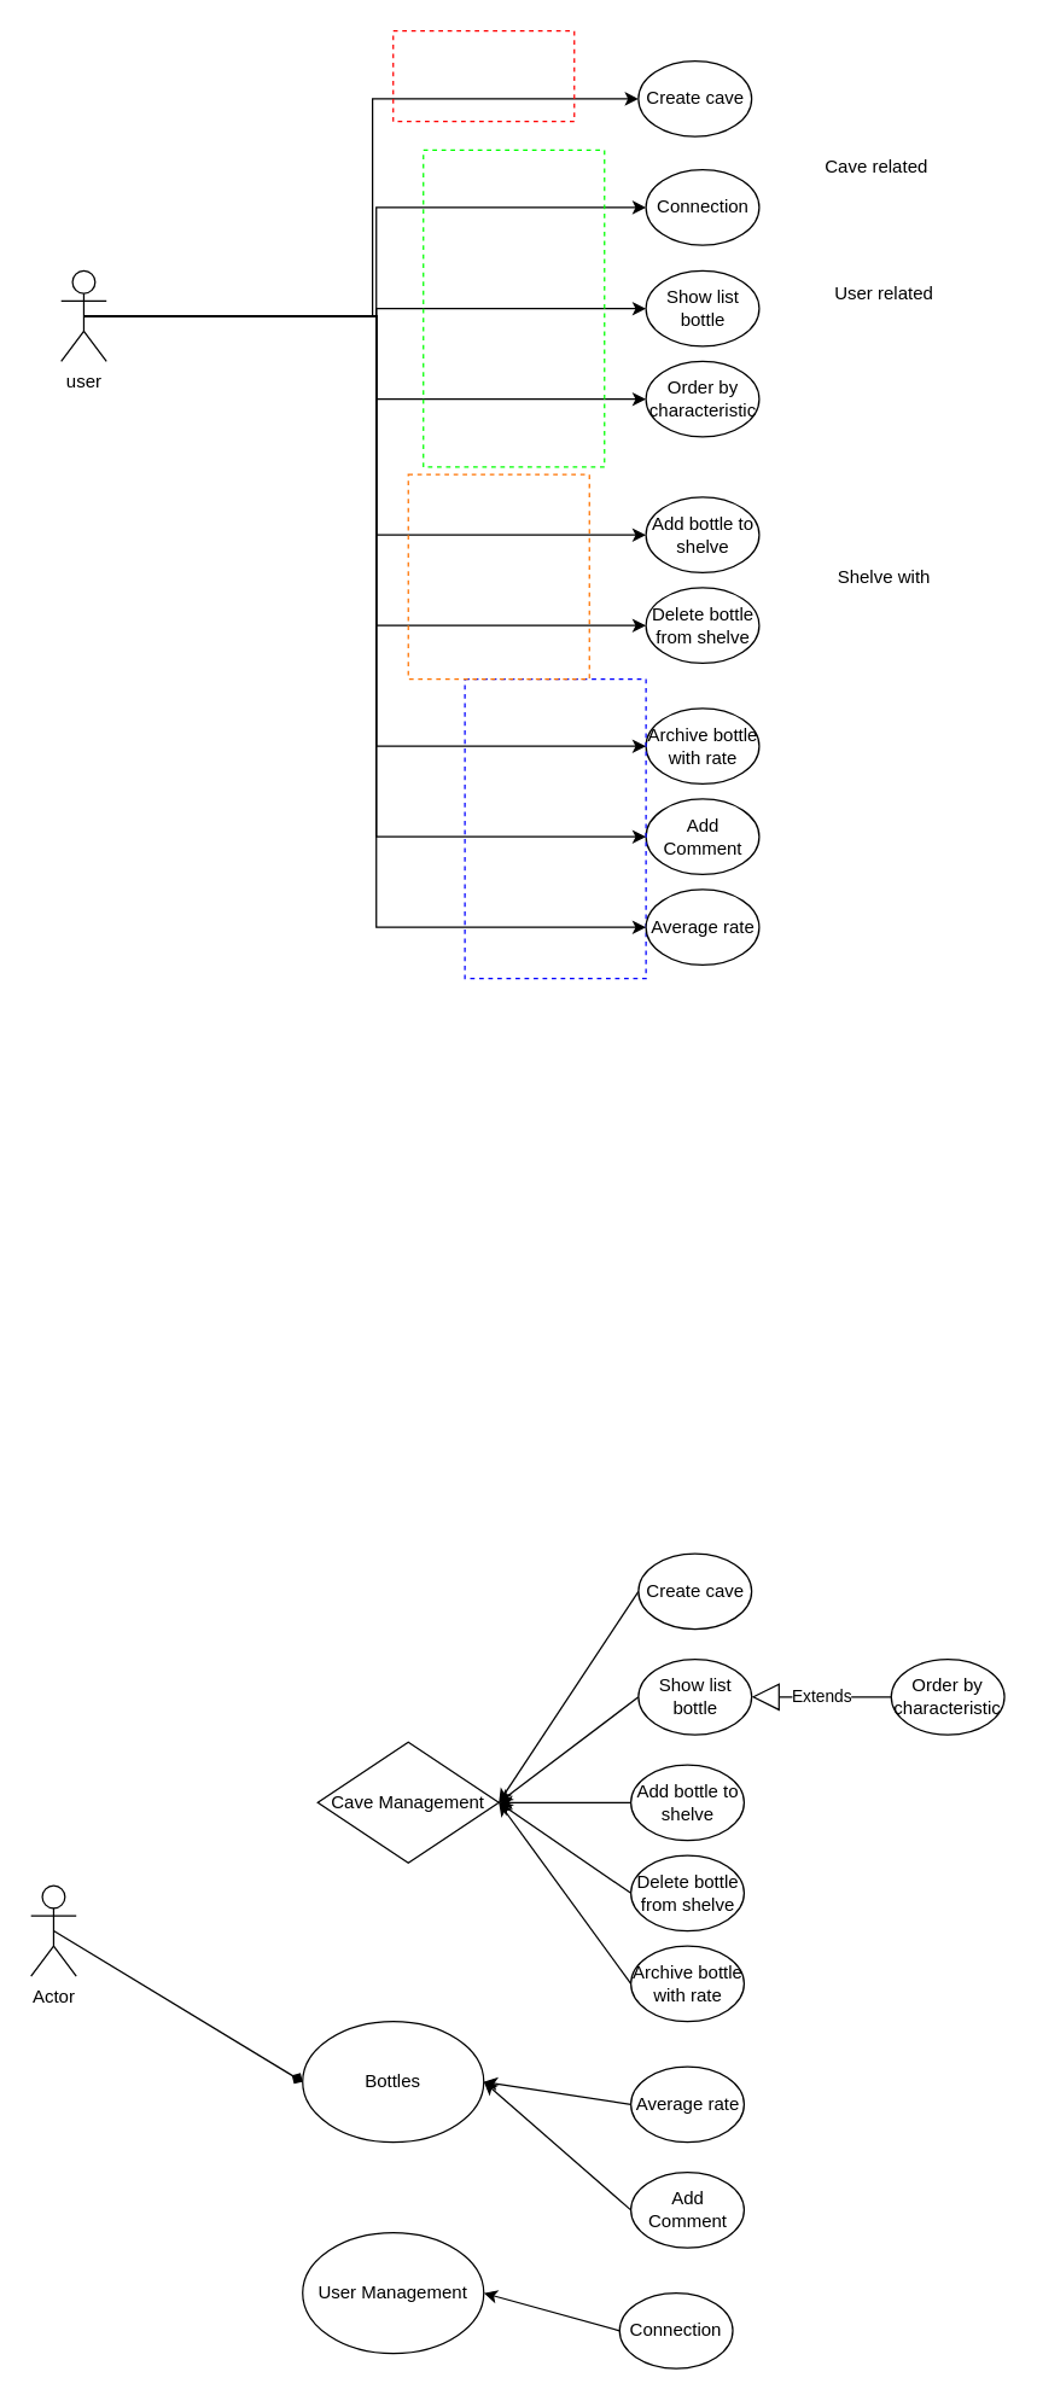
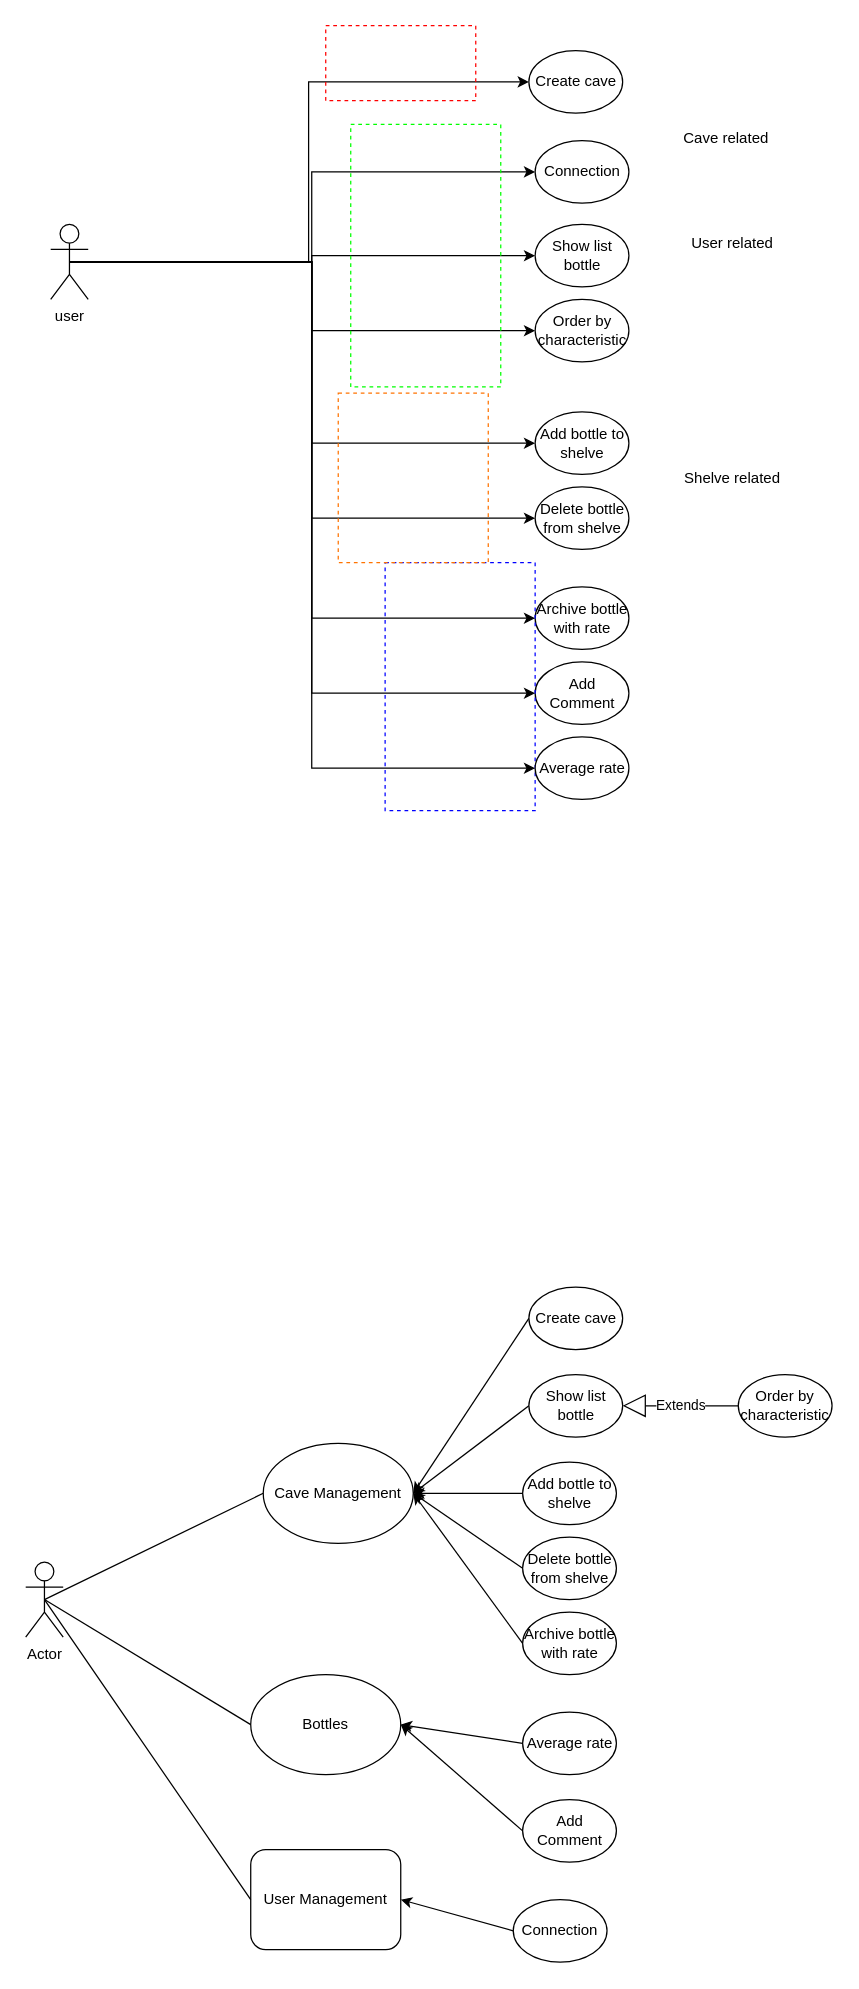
  <mxCell id="0" />
  <mxCell id="1" parent="0" />
  <mxCell id="2" style="edgeStyle=orthogonalEdgeStyle;rounded=0;orthogonalLoop=1;jettySize=auto;html=1;exitX=0.5;exitY=0.5;exitDx=0;exitDy=0;exitPerimeter=0;entryX=0;entryY=0.5;entryDx=0;entryDy=0;" edge="1" parent="1" source="11" target="12"><mxGeometry relative="1" as="geometry" /></mxCell>
  <mxCell id="3" style="edgeStyle=orthogonalEdgeStyle;rounded=0;orthogonalLoop=1;jettySize=auto;html=1;exitX=0.5;exitY=0.5;exitDx=0;exitDy=0;exitPerimeter=0;entryX=0;entryY=0.5;entryDx=0;entryDy=0;" edge="1" parent="1" source="11" target="14"><mxGeometry relative="1" as="geometry" /></mxCell>
  <mxCell id="4" style="edgeStyle=orthogonalEdgeStyle;rounded=0;orthogonalLoop=1;jettySize=auto;html=1;exitX=0.5;exitY=0.5;exitDx=0;exitDy=0;exitPerimeter=0;entryX=0;entryY=0.5;entryDx=0;entryDy=0;" edge="1" parent="1" source="11" target="15"><mxGeometry relative="1" as="geometry" /></mxCell>
  <mxCell id="5" style="edgeStyle=orthogonalEdgeStyle;rounded=0;orthogonalLoop=1;jettySize=auto;html=1;exitX=0.5;exitY=0.5;exitDx=0;exitDy=0;exitPerimeter=0;entryX=0;entryY=0.5;entryDx=0;entryDy=0;" edge="1" parent="1" source="11" target="13"><mxGeometry relative="1" as="geometry" /></mxCell>
  <mxCell id="6" style="edgeStyle=orthogonalEdgeStyle;rounded=0;orthogonalLoop=1;jettySize=auto;html=1;exitX=0.5;exitY=0.5;exitDx=0;exitDy=0;exitPerimeter=0;entryX=0;entryY=0.5;entryDx=0;entryDy=0;" edge="1" parent="1" source="11" target="16"><mxGeometry relative="1" as="geometry" /></mxCell>
  <mxCell id="7" style="edgeStyle=orthogonalEdgeStyle;rounded=0;orthogonalLoop=1;jettySize=auto;html=1;exitX=0.5;exitY=0.5;exitDx=0;exitDy=0;exitPerimeter=0;entryX=0;entryY=0.5;entryDx=0;entryDy=0;" edge="1" parent="1" source="11" target="17"><mxGeometry relative="1" as="geometry" /></mxCell>
  <mxCell id="8" style="edgeStyle=orthogonalEdgeStyle;rounded=0;orthogonalLoop=1;jettySize=auto;html=1;exitX=0.5;exitY=0.5;exitDx=0;exitDy=0;exitPerimeter=0;entryX=0;entryY=0.5;entryDx=0;entryDy=0;" edge="1" parent="1" source="11" target="18"><mxGeometry relative="1" as="geometry" /></mxCell>
  <mxCell id="9" style="edgeStyle=orthogonalEdgeStyle;rounded=0;orthogonalLoop=1;jettySize=auto;html=1;exitX=0.5;exitY=0.5;exitDx=0;exitDy=0;exitPerimeter=0;entryX=0;entryY=0.5;entryDx=0;entryDy=0;" edge="1" parent="1" source="11" target="19"><mxGeometry relative="1" as="geometry" /></mxCell>
  <mxCell id="10" style="edgeStyle=orthogonalEdgeStyle;rounded=0;orthogonalLoop=1;jettySize=auto;html=1;entryX=0;entryY=0.5;entryDx=0;entryDy=0;" edge="1" parent="1" source="11" target="23"><mxGeometry relative="1" as="geometry" /></mxCell>
  <mxCell id="11" value="user" style="shape=umlActor;verticalLabelPosition=bottom;verticalAlign=top;html=1;outlineConnect=0;" vertex="1" parent="1"><mxGeometry x="40" y="179" width="30" height="60" as="geometry" /></mxCell>
  <mxCell id="12" value="Connection" style="ellipse;whiteSpace=wrap;html=1;" vertex="1" parent="1"><mxGeometry x="427.5" y="112" width="75" height="50" as="geometry" /></mxCell>
  <mxCell id="13" value="Show list bottle" style="ellipse;whiteSpace=wrap;html=1;" vertex="1" parent="1"><mxGeometry x="427.5" y="179" width="75" height="50" as="geometry" /></mxCell>
  <mxCell id="14" value="Create cave" style="ellipse;whiteSpace=wrap;html=1;" vertex="1" parent="1"><mxGeometry x="422.5" y="40" width="75" height="50" as="geometry" /></mxCell>
  <mxCell id="15" value="Add bottle to shelve" style="ellipse;whiteSpace=wrap;html=1;" vertex="1" parent="1"><mxGeometry x="427.5" y="329" width="75" height="50" as="geometry" /></mxCell>
  <mxCell id="16" value="Order by characteristic" style="ellipse;whiteSpace=wrap;html=1;" vertex="1" parent="1"><mxGeometry x="427.5" y="239" width="75" height="50" as="geometry" /></mxCell>
  <mxCell id="17" value="Delete bottle from shelve" style="ellipse;whiteSpace=wrap;html=1;" vertex="1" parent="1"><mxGeometry x="427.5" y="389" width="75" height="50" as="geometry" /></mxCell>
  <mxCell id="18" value="Archive bottle with rate" style="ellipse;whiteSpace=wrap;html=1;" vertex="1" parent="1"><mxGeometry x="427.5" y="469" width="75" height="50" as="geometry" /></mxCell>
  <mxCell id="19" value="Add Comment" style="ellipse;whiteSpace=wrap;html=1;" vertex="1" parent="1"><mxGeometry x="427.5" y="529" width="75" height="50" as="geometry" /></mxCell>
  <mxCell id="20" value="User related" style="text;html=1;align=center;verticalAlign=middle;resizable=0;points=[];autosize=1;strokeColor=none;fillColor=none;" vertex="1" parent="1"><mxGeometry x="540" y="179" width="90" height="30" as="geometry" /></mxCell>
  <mxCell id="21" value="Cave related" style="text;html=1;align=center;verticalAlign=middle;resizable=0;points=[];autosize=1;strokeColor=none;fillColor=none;" vertex="1" parent="1"><mxGeometry x="535" y="95" width="90" height="30" as="geometry" /></mxCell>
  <mxCell id="22" value="" style="rounded=0;whiteSpace=wrap;html=1;fillColor=none;dashed=1;strokeColor=#0000FF;" vertex="1" parent="1"><mxGeometry x="307.5" y="449.5" width="120" height="198.5" as="geometry" /></mxCell>
  <mxCell id="23" value="Average rate" style="ellipse;whiteSpace=wrap;html=1;" vertex="1" parent="1"><mxGeometry x="427.5" y="589" width="75" height="50" as="geometry" /></mxCell>
  <mxCell id="24" value="" style="rounded=0;whiteSpace=wrap;html=1;fillColor=none;dashed=1;strokeColor=#ff7300;" vertex="1" parent="1"><mxGeometry x="270" y="314" width="120" height="135.5" as="geometry" /></mxCell>
- <mxCell id="25" value="Shelve with" style="text;html=1;align=center;verticalAlign=middle;resizable=0;points=[];autosize=1;strokeColor=none;fillColor=none;" vertex="1" parent="1"><mxGeometry x="535" y="366.75" width="100" height="30" as="geometry" /></mxCell>
+ <mxCell id="25" value="Shelve related" style="text;html=1;align=center;verticalAlign=middle;resizable=0;points=[];autosize=1;strokeColor=none;fillColor=none;" vertex="1" parent="1"><mxGeometry x="535" y="366.75" width="100" height="30" as="geometry" /></mxCell>
  <mxCell id="26" value="" style="rounded=0;whiteSpace=wrap;html=1;fillColor=none;strokeColor=#00FF00;dashed=1;" vertex="1" parent="1"><mxGeometry x="280" y="99" width="120" height="210" as="geometry" /></mxCell>
  <mxCell id="27" value="" style="rounded=0;whiteSpace=wrap;html=1;fillColor=none;strokeColor=#ff0000;dashed=1;" vertex="1" parent="1"><mxGeometry x="260" y="20" width="120" height="60" as="geometry" /></mxCell>
- <mxCell id="28" value="Cave Management" style="rhombus;whiteSpace=wrap;html=1;" vertex="1" parent="1"><mxGeometry x="210" y="1154" width="120" height="80" as="geometry" /></mxCell>
+ <mxCell id="28" value="Cave Management" style="ellipse;whiteSpace=wrap;html=1;" vertex="1" parent="1"><mxGeometry x="210" y="1154" width="120" height="80" as="geometry" /></mxCell>
  <mxCell id="29" value="Create cave" style="ellipse;whiteSpace=wrap;html=1;" vertex="1" parent="1"><mxGeometry x="422.5" y="1029" width="75" height="50" as="geometry" /></mxCell>
  <mxCell id="30" value="Show list bottle" style="ellipse;whiteSpace=wrap;html=1;" vertex="1" parent="1"><mxGeometry x="422.5" y="1099" width="75" height="50" as="geometry" /></mxCell>
  <mxCell id="31" value="Add bottle to shelve" style="ellipse;whiteSpace=wrap;html=1;" vertex="1" parent="1"><mxGeometry x="417.5" y="1169" width="75" height="50" as="geometry" /></mxCell>
  <mxCell id="32" value="Delete bottle from shelve" style="ellipse;whiteSpace=wrap;html=1;" vertex="1" parent="1"><mxGeometry x="417.5" y="1229" width="75" height="50" as="geometry" /></mxCell>
  <mxCell id="33" value="Archive bottle with rate" style="ellipse;whiteSpace=wrap;html=1;" vertex="1" parent="1"><mxGeometry x="417.5" y="1289" width="75" height="50" as="geometry" /></mxCell>
  <mxCell id="34" value="" style="endArrow=classic;html=1;rounded=0;exitX=0;exitY=0.5;exitDx=0;exitDy=0;entryX=1;entryY=0.5;entryDx=0;entryDy=0;" edge="1" parent="1" source="29" target="28"><mxGeometry width="50" height="50" relative="1" as="geometry"><mxPoint x="210" y="1199" as="sourcePoint" /><mxPoint x="260" y="1149" as="targetPoint" /></mxGeometry></mxCell>
  <mxCell id="35" value="" style="endArrow=classic;html=1;rounded=0;exitX=0;exitY=0.5;exitDx=0;exitDy=0;entryX=1;entryY=0.5;entryDx=0;entryDy=0;" edge="1" parent="1" source="33" target="28"><mxGeometry width="50" height="50" relative="1" as="geometry"><mxPoint x="433" y="1064" as="sourcePoint" /><mxPoint x="340" y="1204" as="targetPoint" /></mxGeometry></mxCell>
  <mxCell id="36" value="Actor" style="shape=umlActor;verticalLabelPosition=bottom;verticalAlign=top;html=1;outlineConnect=0;" vertex="1" parent="1"><mxGeometry x="20" y="1249" width="30" height="60" as="geometry" /></mxCell>
+ <mxCell id="37" value="" style="endArrow=none;html=1;rounded=0;exitX=0.5;exitY=0.5;exitDx=0;exitDy=0;exitPerimeter=0;entryX=0;entryY=0.5;entryDx=0;entryDy=0;" edge="1" parent="1" source="36" target="28"><mxGeometry width="50" height="50" relative="1" as="geometry"><mxPoint x="210" y="1199" as="sourcePoint" /><mxPoint x="260" y="1149" as="targetPoint" /></mxGeometry></mxCell>
  <mxCell id="38" value="" style="endArrow=classic;html=1;rounded=0;exitX=0;exitY=0.5;exitDx=0;exitDy=0;entryX=1;entryY=0.5;entryDx=0;entryDy=0;" edge="1" parent="1" source="30" target="28"><mxGeometry width="50" height="50" relative="1" as="geometry"><mxPoint x="433" y="1064" as="sourcePoint" /><mxPoint x="340" y="1204" as="targetPoint" /></mxGeometry></mxCell>
  <mxCell id="39" value="" style="endArrow=classic;html=1;rounded=0;exitX=0;exitY=0.5;exitDx=0;exitDy=0;entryX=1;entryY=0.5;entryDx=0;entryDy=0;" edge="1" parent="1" source="31" target="28"><mxGeometry width="50" height="50" relative="1" as="geometry"><mxPoint x="443" y="1074" as="sourcePoint" /><mxPoint x="350" y="1214" as="targetPoint" /></mxGeometry></mxCell>
  <mxCell id="40" value="" style="endArrow=classic;html=1;rounded=0;exitX=0;exitY=0.5;exitDx=0;exitDy=0;entryX=1;entryY=0.5;entryDx=0;entryDy=0;" edge="1" parent="1" source="32" target="28"><mxGeometry width="50" height="50" relative="1" as="geometry"><mxPoint x="453" y="1084" as="sourcePoint" /><mxPoint x="360" y="1224" as="targetPoint" /></mxGeometry></mxCell>
  <mxCell id="41" value="Order by characteristic" style="ellipse;whiteSpace=wrap;html=1;" vertex="1" parent="1"><mxGeometry x="590" y="1099" width="75" height="50" as="geometry" /></mxCell>
  <mxCell id="42" value="Extends" style="endArrow=block;endSize=16;endFill=0;html=1;rounded=0;exitX=0;exitY=0.5;exitDx=0;exitDy=0;entryX=1;entryY=0.5;entryDx=0;entryDy=0;" edge="1" parent="1" source="41" target="30"><mxGeometry width="160" relative="1" as="geometry"><mxPoint x="150" y="1209" as="sourcePoint" /><mxPoint x="310" y="1209" as="targetPoint" /></mxGeometry></mxCell>
  <mxCell id="43" value="Bottles" style="ellipse;whiteSpace=wrap;html=1;" vertex="1" parent="1"><mxGeometry x="200" y="1339" width="120" height="80" as="geometry" /></mxCell>
- <mxCell id="44" value="" style="endArrow=diamond;html=1;rounded=0;exitX=0.5;exitY=0.5;exitDx=0;exitDy=0;exitPerimeter=0;entryX=0;entryY=0.5;entryDx=0;entryDy=0;" edge="1" parent="1" source="36" target="43"><mxGeometry width="50" height="50" relative="1" as="geometry"><mxPoint x="135" y="1204" as="sourcePoint" /><mxPoint x="220" y="1204" as="targetPoint" /></mxGeometry></mxCell>
+ <mxCell id="44" value="" style="endArrow=none;html=1;rounded=0;exitX=0.5;exitY=0.5;exitDx=0;exitDy=0;exitPerimeter=0;entryX=0;entryY=0.5;entryDx=0;entryDy=0;" edge="1" parent="1" source="36" target="43"><mxGeometry width="50" height="50" relative="1" as="geometry"><mxPoint x="135" y="1204" as="sourcePoint" /><mxPoint x="220" y="1204" as="targetPoint" /></mxGeometry></mxCell>
  <mxCell id="45" value="Add Comment" style="ellipse;whiteSpace=wrap;html=1;" vertex="1" parent="1"><mxGeometry x="417.5" y="1439" width="75" height="50" as="geometry" /></mxCell>
  <mxCell id="46" value="Average rate" style="ellipse;whiteSpace=wrap;html=1;" vertex="1" parent="1"><mxGeometry x="417.5" y="1369" width="75" height="50" as="geometry" /></mxCell>
  <mxCell id="47" value="" style="endArrow=classic;html=1;rounded=0;exitX=0;exitY=0.5;exitDx=0;exitDy=0;entryX=1;entryY=0.5;entryDx=0;entryDy=0;" edge="1" parent="1" source="45" target="43"><mxGeometry width="50" height="50" relative="1" as="geometry"><mxPoint x="411.5" y="1579" as="sourcePoint" /><mxPoint x="323.5" y="1459" as="targetPoint" /></mxGeometry></mxCell>
  <mxCell id="48" value="" style="endArrow=classic;html=1;rounded=0;exitX=0;exitY=0.5;exitDx=0;exitDy=0;entryX=1;entryY=0.5;entryDx=0;entryDy=0;" edge="1" parent="1" source="46" target="43"><mxGeometry width="50" height="50" relative="1" as="geometry"><mxPoint x="438" y="1334" as="sourcePoint" /><mxPoint x="350" y="1214" as="targetPoint" /></mxGeometry></mxCell>
- <mxCell id="49" value="User Management" style="ellipse;whiteSpace=wrap;html=1;" vertex="1" parent="1"><mxGeometry x="200" y="1479" width="120" height="80" as="geometry" /></mxCell>
+ <mxCell id="49" value="User Management" style="whiteSpace=wrap;html=1;rounded=1;" vertex="1" parent="1"><mxGeometry x="200" y="1479" width="120" height="80" as="geometry" /></mxCell>
+ <mxCell id="50" value="" style="endArrow=none;html=1;rounded=0;exitX=0.5;exitY=0.5;exitDx=0;exitDy=0;exitPerimeter=0;entryX=0;entryY=0.5;entryDx=0;entryDy=0;" edge="1" parent="1" source="36" target="49"><mxGeometry width="50" height="50" relative="1" as="geometry"><mxPoint x="45" y="1289" as="sourcePoint" /><mxPoint x="210" y="1389" as="targetPoint" /></mxGeometry></mxCell>
  <mxCell id="51" value="Connection" style="ellipse;whiteSpace=wrap;html=1;" vertex="1" parent="1"><mxGeometry x="410" y="1519" width="75" height="50" as="geometry" /></mxCell>
  <mxCell id="52" value="" style="endArrow=classic;html=1;rounded=0;exitX=0;exitY=0.5;exitDx=0;exitDy=0;entryX=1;entryY=0.5;entryDx=0;entryDy=0;" edge="1" parent="1" source="51" target="49"><mxGeometry width="50" height="50" relative="1" as="geometry"><mxPoint x="428" y="1474" as="sourcePoint" /><mxPoint x="330" y="1389" as="targetPoint" /></mxGeometry></mxCell>
